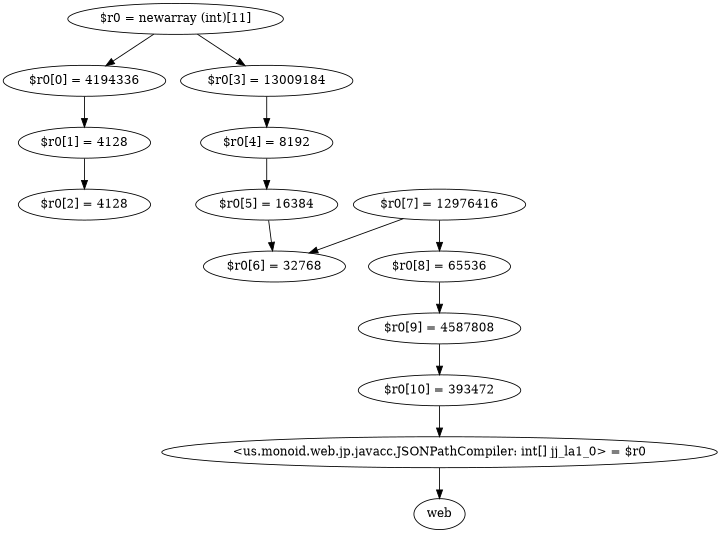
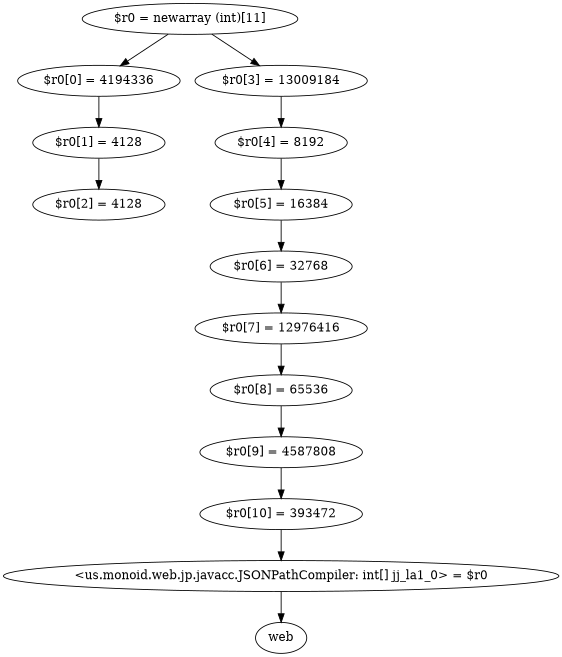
  digraph {
    "$r0 = newarray (int)[11]"
    "$r0[0] = 4194336"
    "$r0[3] = 13009184"
    "$r0[1] = 4128"
    "$r0[2] = 4128"
    "$r0[4] = 8192"
    "$r0[5] = 16384"
    "$r0[6] = 32768"
    "$r0[7] = 12976416"
    "$r0[8] = 65536"
    "$r0[9] = 4587808"
    "$r0[10] = 393472"
    "<us.monoid.web.jp.javacc.JSONPathCompiler: int[] jj_la1_0> = $r0"
    n14 [label=web]
    "$r0 = newarray (int)[11]" -> "$r0[0] = 4194336"
    "$r0 = newarray (int)[11]" -> "$r0[3] = 13009184"
    "$r0[0] = 4194336" -> "$r0[1] = 4128"
    "$r0[3] = 13009184" -> "$r0[4] = 8192"
    "$r0[1] = 4128" -> "$r0[2] = 4128"
    "$r0[4] = 8192" -> "$r0[5] = 16384"
    "$r0[5] = 16384" -> "$r0[6] = 32768"
-   "$r0[7] = 12976416" -> "$r0[6] = 32768"
+   "$r0[6] = 32768" -> "$r0[7] = 12976416"
    "$r0[7] = 12976416" -> "$r0[8] = 65536"
    "$r0[8] = 65536" -> "$r0[9] = 4587808"
    "$r0[9] = 4587808" -> "$r0[10] = 393472"
    "$r0[10] = 393472" -> "<us.monoid.web.jp.javacc.JSONPathCompiler: int[] jj_la1_0> = $r0"
    "<us.monoid.web.jp.javacc.JSONPathCompiler: int[] jj_la1_0> = $r0" -> n14
  }
